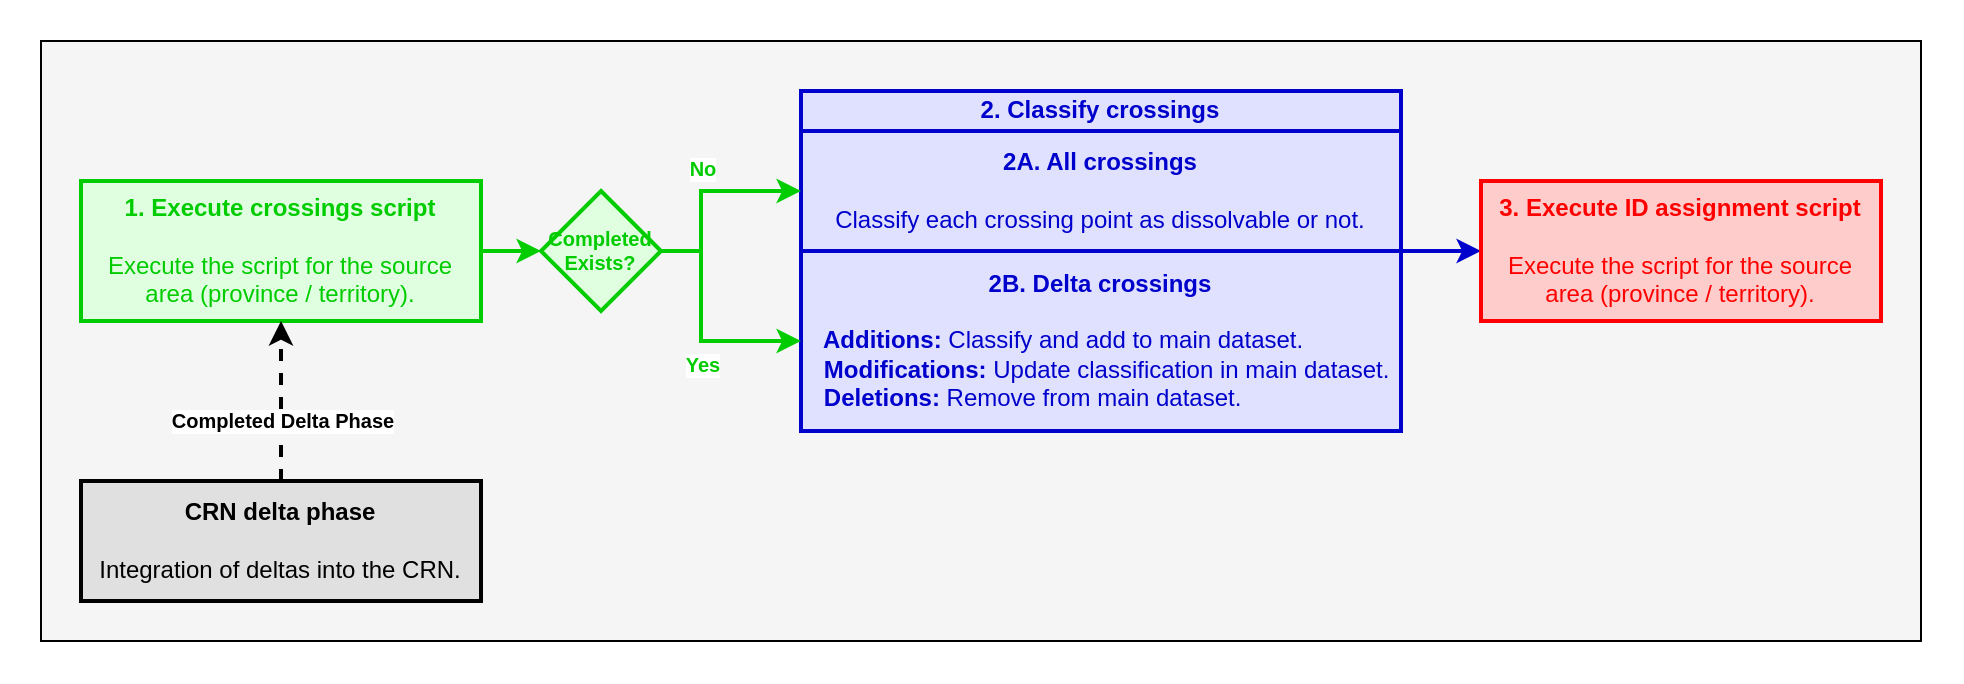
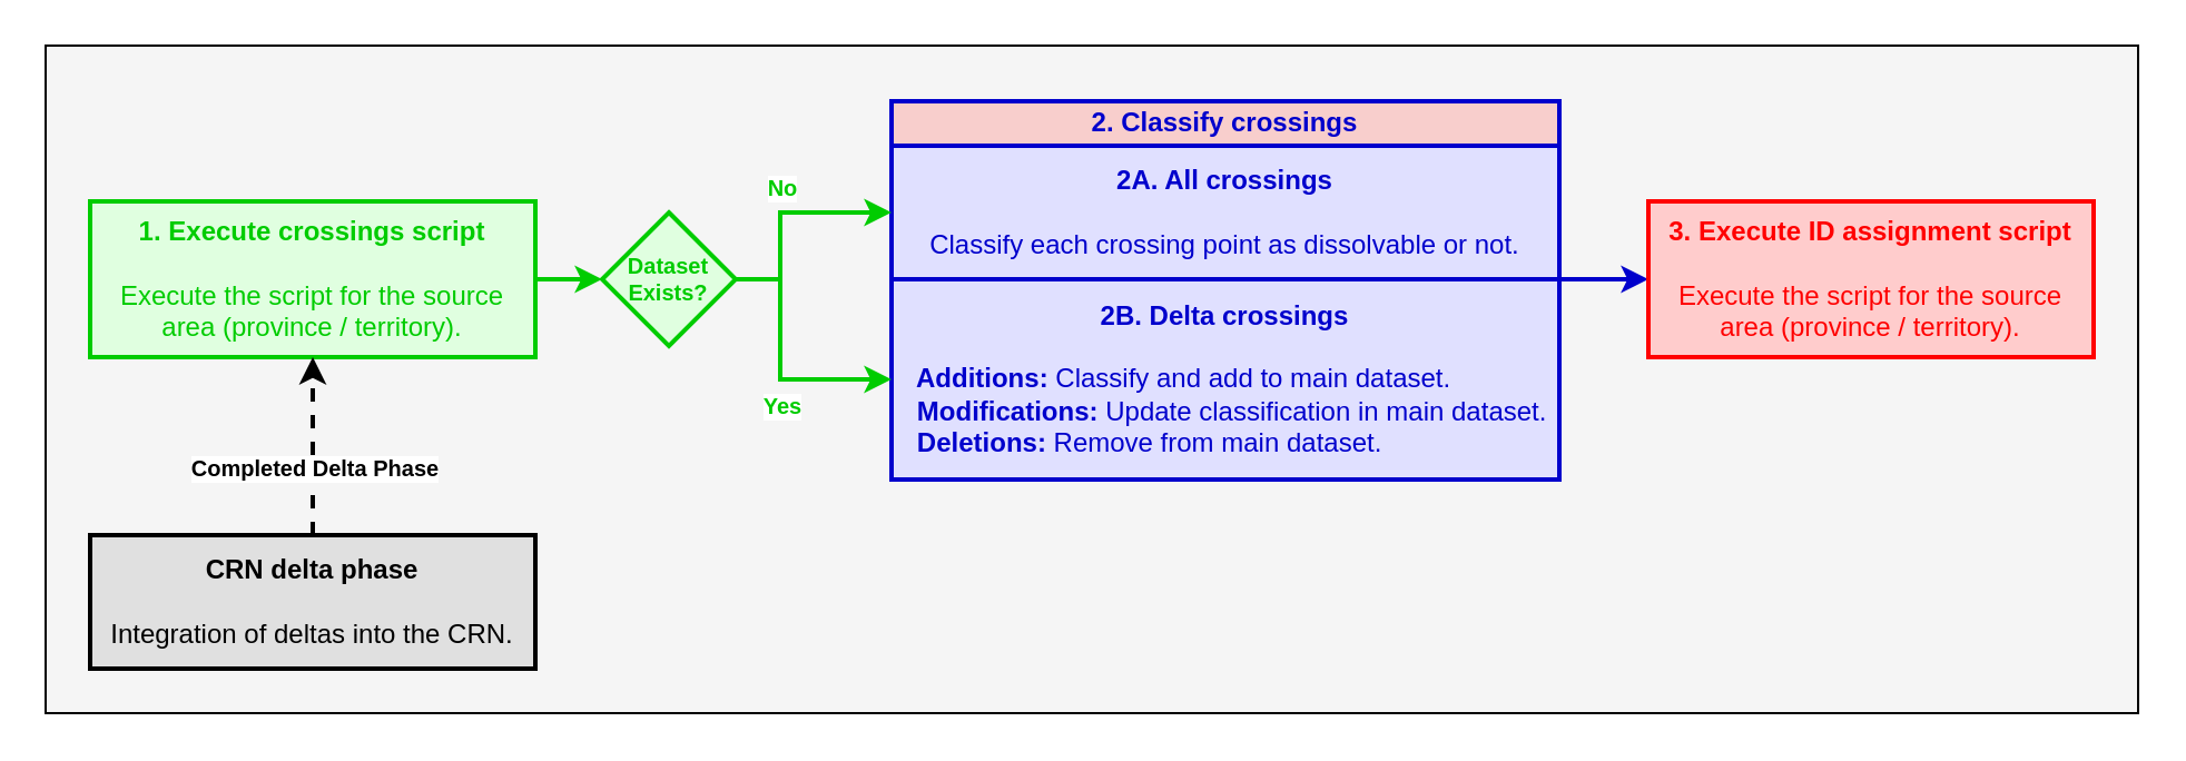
  <mxCell id="0" />
  <mxCell id="1" parent="0" />
  <mxCell id="2" value="" style="rounded=0;whiteSpace=wrap;html=1;strokeColor=#000000;strokeWidth=1;fillColor=#F5F5F5;" vertex="1" parent="1"><mxGeometry x="20" y="20" width="940" height="300" as="geometry" /></mxCell>
  <mxCell id="3" value="" style="edgeStyle=orthogonalEdgeStyle;rounded=0;orthogonalLoop=1;jettySize=auto;html=1;fontSize=10;fontColor=#00CC00;strokeColor=#00CC00;strokeWidth=2;" edge="1" parent="1" source="4" target="13"><mxGeometry relative="1" as="geometry" /></mxCell>
  <mxCell id="4" value="&lt;font&gt;&lt;b&gt;1. Execute crossings script&lt;/b&gt;&lt;br&gt;&lt;br&gt;Execute the script for the source area (province / territory).&lt;/font&gt;" style="rounded=0;whiteSpace=wrap;html=1;strokeColor=#00CC00;strokeWidth=2;fillColor=#E0FFE0;align=center;verticalAlign=middle;fontColor=#00CC00;" vertex="1" parent="1"><mxGeometry x="40" y="90" width="200" height="70" as="geometry" /></mxCell>
  <mxCell id="5" style="edgeStyle=orthogonalEdgeStyle;rounded=0;orthogonalLoop=1;jettySize=auto;html=1;entryX=0;entryY=0.5;entryDx=0;entryDy=0;fontSize=10;fontColor=#FF0000;strokeColor=#0000CC;strokeWidth=2;exitX=1;exitY=1;exitDx=0;exitDy=0;" edge="1" parent="1" source="7" target="17"><mxGeometry relative="1" as="geometry"><Array as="points"><mxPoint x="710" y="125" /><mxPoint x="710" y="125" /></Array></mxGeometry></mxCell>
- <mxCell id="6" value="&lt;font&gt;&lt;b&gt;2. Classify crossings&lt;/b&gt;&lt;br&gt;&lt;/font&gt;" style="rounded=0;whiteSpace=wrap;html=1;strokeColor=#0000CC;strokeWidth=2;fillColor=#E0E0FF;align=center;verticalAlign=middle;fontColor=#0000CC;" vertex="1" parent="1"><mxGeometry x="400" y="45" width="300" height="20" as="geometry" /></mxCell>
+ <mxCell id="6" value="&lt;font&gt;&lt;b&gt;2. Classify crossings&lt;/b&gt;&lt;br&gt;&lt;/font&gt;" style="rounded=0;whiteSpace=wrap;html=1;strokeColor=#0000CC;strokeWidth=2;fillColor=#f8cecc;align=center;verticalAlign=middle;fontColor=#0000CC;" vertex="1" parent="1"><mxGeometry x="400" y="45" width="300" height="20" as="geometry" /></mxCell>
  <mxCell id="7" value="&lt;font&gt;&lt;b&gt;2A. All crossings&lt;br&gt;&lt;/b&gt;&lt;br&gt;Classify each crossing point as dissolvable or not.&lt;br&gt;&lt;/font&gt;" style="rounded=0;whiteSpace=wrap;html=1;strokeColor=#0000CC;strokeWidth=2;fillColor=#E0E0FF;align=center;verticalAlign=middle;fontColor=#0000CC;" vertex="1" parent="1"><mxGeometry x="400" y="65" width="300" height="60" as="geometry" /></mxCell>
  <mxCell id="8" value="&lt;font&gt;&lt;b&gt;2B. Delta crossings&lt;br&gt;&lt;/b&gt;&lt;br&gt;&lt;div style=&quot;text-align: left;&quot;&gt;&lt;span style=&quot;background-color: initial;&quot;&gt;&lt;b&gt;&amp;nbsp; Additions:&lt;/b&gt; Classify and add to main dataset.&lt;/span&gt;&lt;/div&gt;&lt;div style=&quot;text-align: left;&quot;&gt;&lt;span style=&quot;background-color: initial;&quot;&gt;&lt;b&gt;&amp;nbsp; Modifications:&lt;/b&gt; Update classification in main dataset.&lt;/span&gt;&lt;/div&gt;&lt;div style=&quot;text-align: left;&quot;&gt;&lt;span style=&quot;background-color: initial;&quot;&gt;&lt;b&gt;&amp;nbsp; Deletions:&lt;/b&gt; Remove from main dataset.&lt;/span&gt;&lt;/div&gt;&lt;/font&gt;" style="rounded=0;whiteSpace=wrap;html=1;strokeColor=#0000CC;strokeWidth=2;fillColor=#E0E0FF;align=center;verticalAlign=middle;fontColor=#0000CC;" vertex="1" parent="1"><mxGeometry x="400" y="125" width="300" height="90" as="geometry" /></mxCell>
  <mxCell id="9" style="edgeStyle=orthogonalEdgeStyle;rounded=0;orthogonalLoop=1;jettySize=auto;html=1;entryX=0;entryY=0.5;entryDx=0;entryDy=0;fontSize=10;fontColor=#00CC00;strokeColor=#00CC00;strokeWidth=2;" edge="1" parent="1" source="13" target="7"><mxGeometry relative="1" as="geometry"><Array as="points"><mxPoint x="350" y="125" /><mxPoint x="350" y="95" /></Array></mxGeometry></mxCell>
  <mxCell id="10" value="&lt;b&gt;No&lt;br&gt;&lt;/b&gt;" style="edgeLabel;html=1;align=center;verticalAlign=bottom;resizable=0;points=[];fontSize=10;fontColor=#00CC00;spacingBottom=2;" vertex="1" connectable="0" parent="9"><mxGeometry relative="1" as="geometry"><mxPoint y="-1" as="offset" /></mxGeometry></mxCell>
  <mxCell id="11" style="edgeStyle=orthogonalEdgeStyle;rounded=0;orthogonalLoop=1;jettySize=auto;html=1;fontSize=10;fontColor=#00CC00;strokeColor=#00CC00;strokeWidth=2;" edge="1" parent="1" source="13" target="8"><mxGeometry relative="1" as="geometry"><Array as="points"><mxPoint x="350" y="125" /><mxPoint x="350" y="170" /></Array></mxGeometry></mxCell>
  <mxCell id="12" value="&lt;b&gt;Yes&lt;/b&gt;" style="edgeLabel;html=1;align=center;verticalAlign=top;resizable=0;points=[];fontSize=10;fontColor=#00CC00;" vertex="1" connectable="0" parent="11"><mxGeometry relative="1" as="geometry"><mxPoint y="7" as="offset" /></mxGeometry></mxCell>
- <mxCell id="13" value="Completed Exists?" style="rhombus;whiteSpace=wrap;html=1;strokeWidth=2;strokeColor=#00CC00;fillColor=#E0FFE0;fontColor=#00CC00;fontStyle=1;fontSize=10;" vertex="1" parent="1"><mxGeometry x="270" y="95" width="60" height="60" as="geometry" /></mxCell>
+ <mxCell id="13" value="Dataset Exists?" style="rhombus;whiteSpace=wrap;html=1;strokeWidth=2;strokeColor=#00CC00;fillColor=#E0FFE0;fontColor=#00CC00;fontStyle=1;fontSize=10;" vertex="1" parent="1"><mxGeometry x="270" y="95" width="60" height="60" as="geometry" /></mxCell>
  <mxCell id="14" style="edgeStyle=orthogonalEdgeStyle;rounded=0;orthogonalLoop=1;jettySize=auto;html=1;fontSize=10;fontColor=#FF0000;strokeColor=#000000;strokeWidth=2;entryX=0.5;entryY=1;entryDx=0;entryDy=0;dashed=1;" edge="1" parent="1" source="16" target="4"><mxGeometry relative="1" as="geometry" /></mxCell>
  <mxCell id="15" value="&lt;b&gt;Completed Delta Phase&lt;/b&gt;" style="edgeLabel;html=1;align=center;verticalAlign=middle;resizable=0;points=[];fontSize=10;fontColor=#000000;spacing=2;" vertex="1" connectable="0" parent="14"><mxGeometry x="-0.218" relative="1" as="geometry"><mxPoint as="offset" /></mxGeometry></mxCell>
  <mxCell id="16" value="&lt;font&gt;&lt;b&gt;CRN delta phase&lt;/b&gt;&lt;br&gt;&lt;br&gt;Integration of deltas into the CRN.&lt;/font&gt;" style="rounded=0;whiteSpace=wrap;html=1;strokeColor=#000000;strokeWidth=2;fillColor=#E0E0E0;align=center;verticalAlign=middle;fontColor=#000000;" vertex="1" parent="1"><mxGeometry x="40" y="240" width="200" height="60" as="geometry" /></mxCell>
  <mxCell id="17" value="&lt;font&gt;&lt;b&gt;3. Execute ID assignment script&lt;/b&gt;&lt;br&gt;&lt;br&gt;Execute the script for the source area (province / territory).&lt;br&gt;&lt;/font&gt;" style="rounded=0;whiteSpace=wrap;html=1;strokeColor=#FF0000;strokeWidth=2;fillColor=#FFCCCC;align=center;verticalAlign=middle;fontColor=#FF0000;" vertex="1" parent="1"><mxGeometry x="740" y="90" width="200" height="70" as="geometry" /></mxCell>
